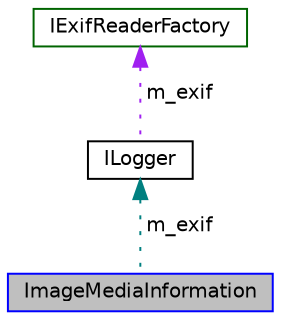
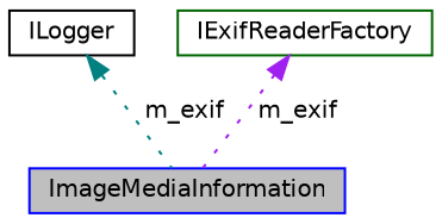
  digraph {
    node [fillcolor=white fontname=Helvetica fontsize=10 shape=record style=filled]
    edge [dir=back fontname=Helvetica fontsize=10 labelfontname=Helvetica labelfontsize=10 style=dotted]
    n1 [color=blue fillcolor=grey75 fontcolor=black height=0.2 label=ImageMediaInformation width=0.4]
    n2 [color=black height=0.2 label=ILogger width=0.4]
    n3 [color=darkgreen height=0.2 label=IExifReaderFactory width=0.4]
    n2 -> n1 [color=teal label=" m_exif"]
-   n3 -> n2 [color=purple label=" m_exif"]
+   n3 -> n1 [color=purple label=" m_exif"]
  }
